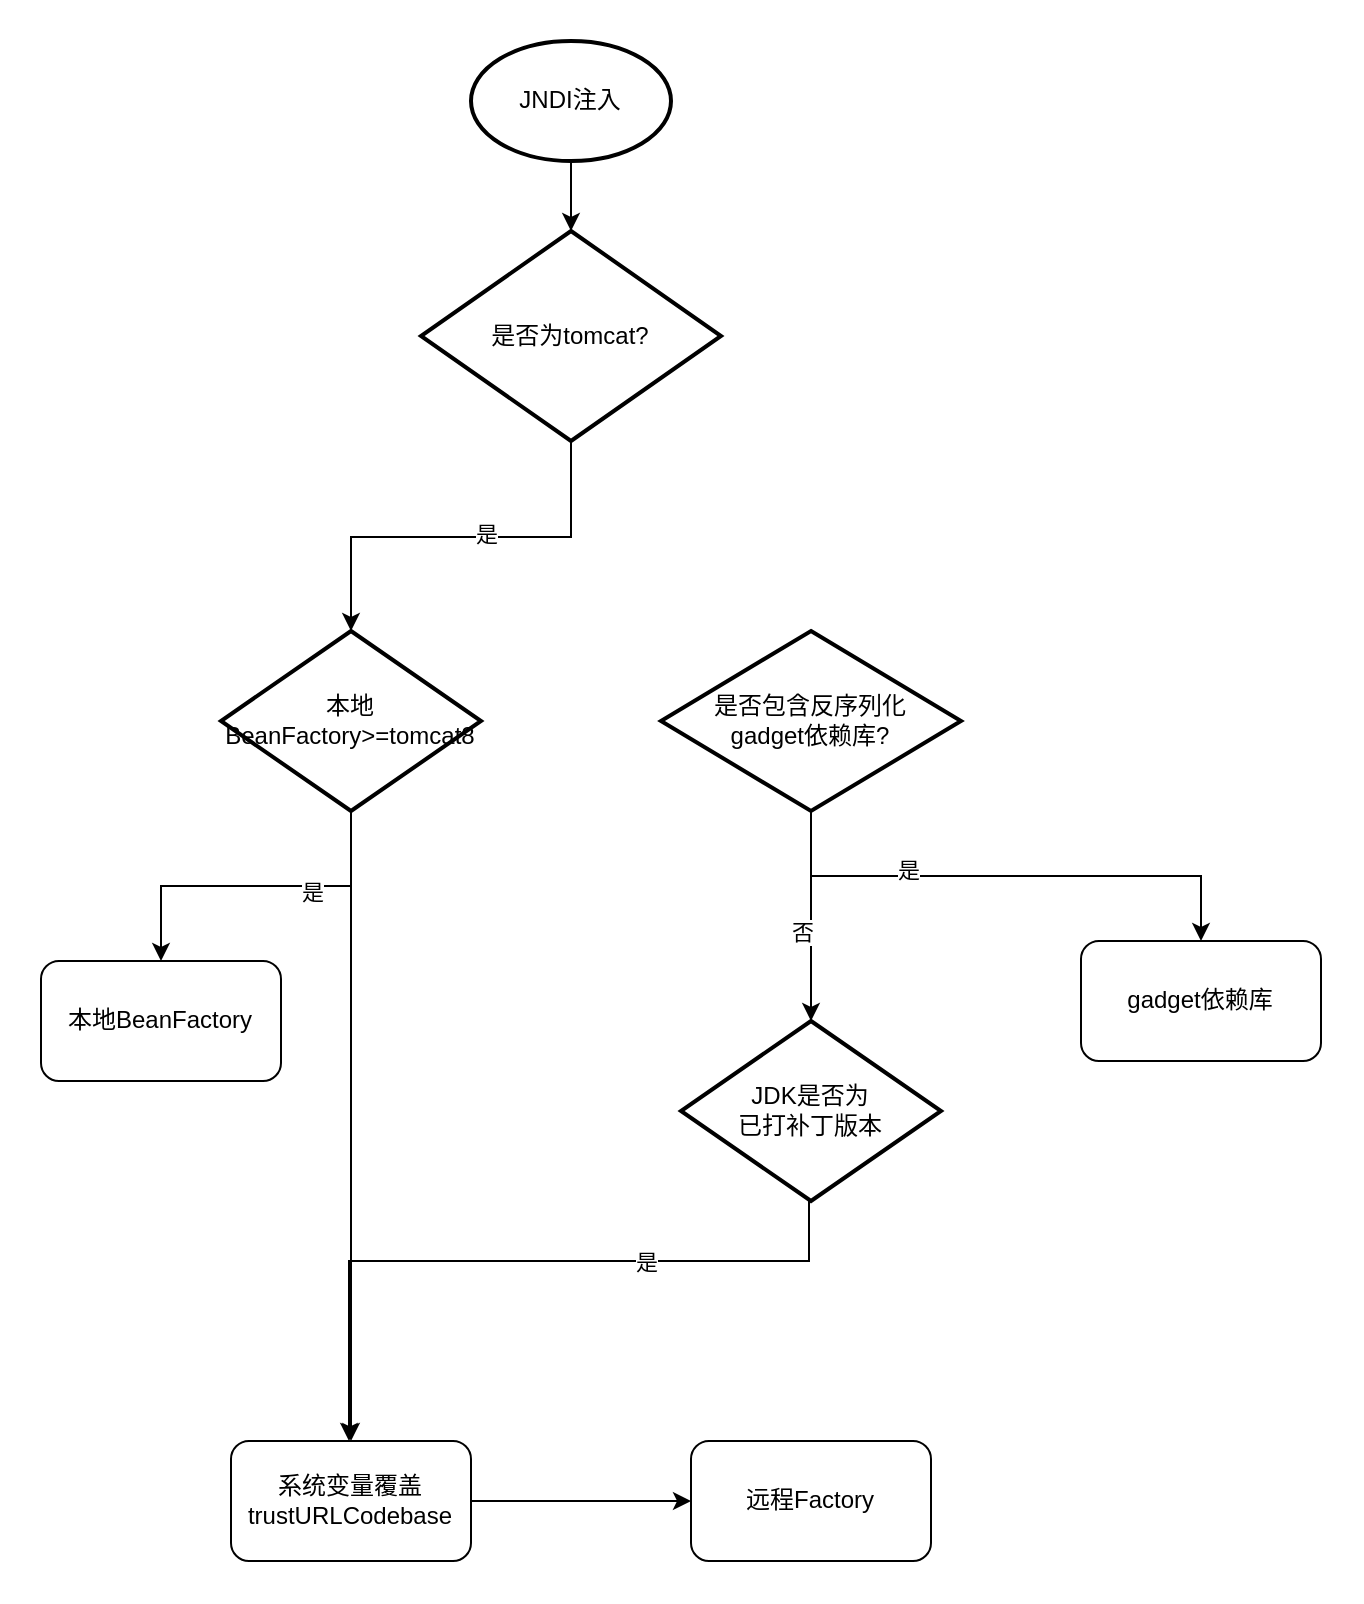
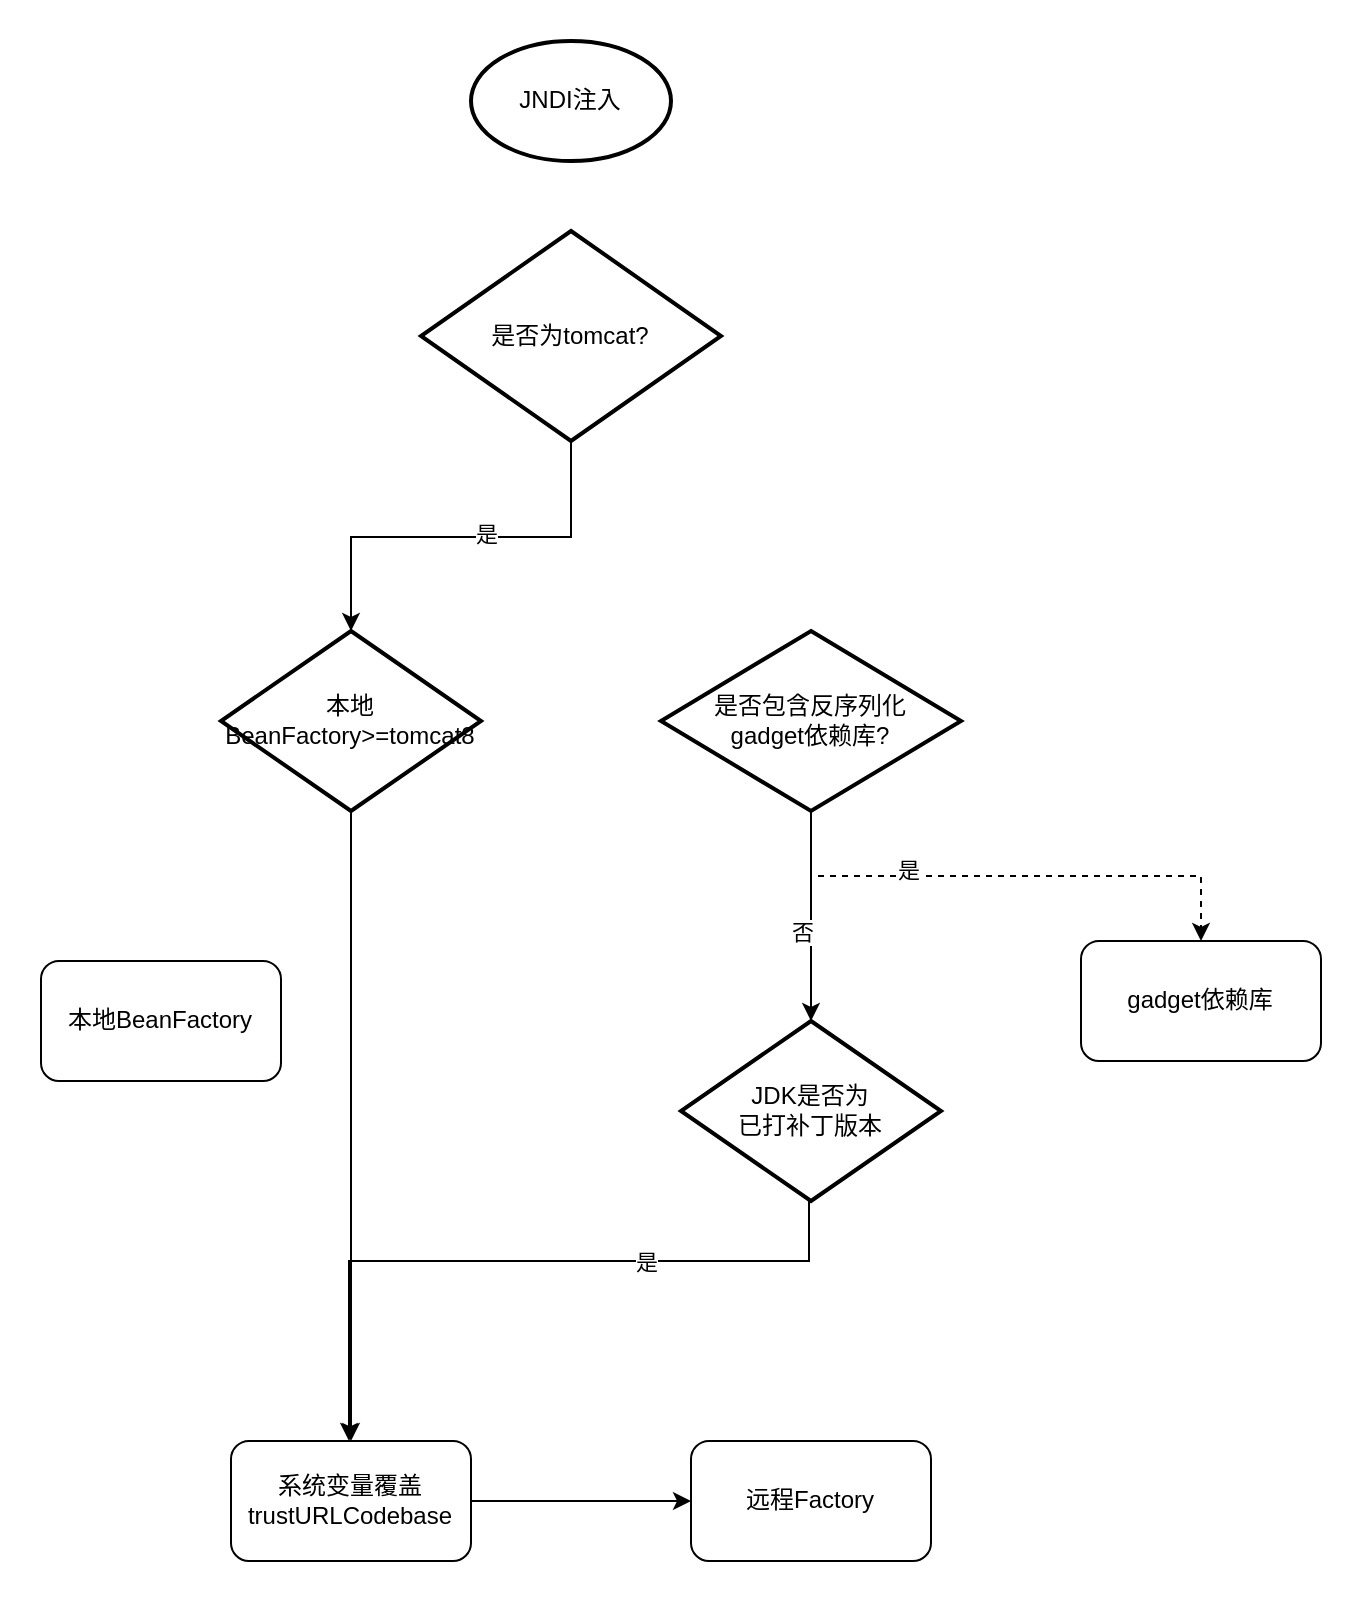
  <mxCell id="0" />
  <mxCell id="1" parent="0" />
  <mxCell id="2" style="rounded=0;orthogonalLoop=1;jettySize=auto;html=1;exitX=0.5;exitY=1;exitDx=0;exitDy=0;exitPerimeter=0;entryX=0.5;entryY=0;entryDx=0;entryDy=0;entryPerimeter=0;edgeStyle=orthogonalEdgeStyle;" edge="1" parent="1" source="4" target="8"><mxGeometry relative="1" as="geometry"><Array as="points"><mxPoint x="285" y="268" /><mxPoint x="175" y="268" /></Array></mxGeometry></mxCell>
  <mxCell id="3" value="是" style="edgeLabel;html=1;align=center;verticalAlign=middle;resizable=0;points=[];" vertex="1" connectable="0" parent="2"><mxGeometry x="-0.115" y="-2" relative="1" as="geometry"><mxPoint as="offset" /></mxGeometry></mxCell>
  <mxCell id="4" value="是否为tomcat?" style="strokeWidth=2;html=1;shape=mxgraph.flowchart.decision;whiteSpace=wrap;" vertex="1" parent="1"><mxGeometry x="210" y="115" width="150" height="105" as="geometry" /></mxCell>
- <mxCell id="5" style="edgeStyle=orthogonalEdgeStyle;rounded=0;orthogonalLoop=1;jettySize=auto;html=1;exitX=0.5;exitY=1;exitDx=0;exitDy=0;exitPerimeter=0;entryX=0.5;entryY=0;entryDx=0;entryDy=0;" edge="1" parent="1" source="8" target="19"><mxGeometry relative="1" as="geometry" /></mxCell>
- <mxCell id="6" value="是" style="edgeLabel;html=1;align=center;verticalAlign=middle;resizable=0;points=[];" vertex="1" connectable="0" parent="5"><mxGeometry x="-0.335" y="3" relative="1" as="geometry"><mxPoint as="offset" /></mxGeometry></mxCell>
  <mxCell id="7" style="edgeStyle=orthogonalEdgeStyle;rounded=0;orthogonalLoop=1;jettySize=auto;html=1;" edge="1" parent="1" source="8" target="22"><mxGeometry relative="1" as="geometry" /></mxCell>
  <mxCell id="8" value="本地BeanFactory&amp;gt;=tomcat8" style="strokeWidth=2;html=1;shape=mxgraph.flowchart.decision;whiteSpace=wrap;" vertex="1" parent="1"><mxGeometry x="110" y="315" width="130" height="90" as="geometry" /></mxCell>
- <mxCell id="9" style="edgeStyle=orthogonalEdgeStyle;rounded=0;orthogonalLoop=1;jettySize=auto;html=1;exitX=0.5;exitY=1;exitDx=0;exitDy=0;exitPerimeter=0;" edge="1" parent="1" source="13" target="20"><mxGeometry relative="1" as="geometry" /></mxCell>
+ <mxCell id="9" style="edgeStyle=orthogonalEdgeStyle;rounded=0;orthogonalLoop=1;jettySize=auto;html=1;exitX=0.5;exitY=1;exitDx=0;exitDy=0;exitPerimeter=0;dashed=1;" edge="1" parent="1" source="13" target="20"><mxGeometry relative="1" as="geometry" /></mxCell>
  <mxCell id="10" value="是" style="edgeLabel;html=1;align=center;verticalAlign=middle;resizable=0;points=[];" vertex="1" connectable="0" parent="9"><mxGeometry x="-0.379" y="3" relative="1" as="geometry"><mxPoint as="offset" /></mxGeometry></mxCell>
  <mxCell id="11" style="edgeStyle=orthogonalEdgeStyle;rounded=0;orthogonalLoop=1;jettySize=auto;html=1;exitX=0.5;exitY=1;exitDx=0;exitDy=0;exitPerimeter=0;entryX=0.5;entryY=0;entryDx=0;entryDy=0;entryPerimeter=0;" edge="1" parent="1" source="13" target="18"><mxGeometry relative="1" as="geometry"><Array as="points"><mxPoint x="405" y="510" /></Array></mxGeometry></mxCell>
  <mxCell id="12" value="否" style="edgeLabel;html=1;align=center;verticalAlign=middle;resizable=0;points=[];" vertex="1" connectable="0" parent="11"><mxGeometry x="0.139" y="-5" relative="1" as="geometry"><mxPoint as="offset" /></mxGeometry></mxCell>
  <mxCell id="13" value="是否包含反序列化&lt;br&gt;gadget依赖库?" style="strokeWidth=2;html=1;shape=mxgraph.flowchart.decision;whiteSpace=wrap;" vertex="1" parent="1"><mxGeometry x="330" y="315" width="150" height="90" as="geometry" /></mxCell>
- <mxCell id="14" style="edgeStyle=orthogonalEdgeStyle;rounded=0;orthogonalLoop=1;jettySize=auto;html=1;exitX=0.5;exitY=1;exitDx=0;exitDy=0;exitPerimeter=0;entryX=0.5;entryY=0;entryDx=0;entryDy=0;entryPerimeter=0;" edge="1" parent="1" source="15" target="4"><mxGeometry relative="1" as="geometry" /></mxCell>
  <mxCell id="15" value="JNDI注入" style="strokeWidth=2;html=1;shape=mxgraph.flowchart.start_1;whiteSpace=wrap;" vertex="1" parent="1"><mxGeometry x="235" y="20" width="100" height="60" as="geometry" /></mxCell>
  <mxCell id="16" style="edgeStyle=orthogonalEdgeStyle;rounded=0;orthogonalLoop=1;jettySize=auto;html=1;entryX=0.5;entryY=0;entryDx=0;entryDy=0;exitX=0.5;exitY=1;exitDx=0;exitDy=0;exitPerimeter=0;" edge="1" parent="1"><mxGeometry relative="1" as="geometry"><mxPoint x="404" y="600" as="sourcePoint" /><mxPoint x="174" y="720" as="targetPoint" /><Array as="points"><mxPoint x="404" y="630" /><mxPoint x="174" y="630" /></Array></mxGeometry></mxCell>
  <mxCell id="17" value="是" style="edgeLabel;html=1;align=center;verticalAlign=middle;resizable=0;points=[];" vertex="1" connectable="0" parent="16"><mxGeometry x="-0.36" relative="1" as="geometry"><mxPoint as="offset" /></mxGeometry></mxCell>
  <mxCell id="18" value="JDK是否为&lt;br&gt;已打补丁版本" style="strokeWidth=2;html=1;shape=mxgraph.flowchart.decision;whiteSpace=wrap;" vertex="1" parent="1"><mxGeometry x="340" y="510" width="130" height="90" as="geometry" /></mxCell>
  <mxCell id="19" value="本地BeanFactory" style="rounded=1;whiteSpace=wrap;html=1;" vertex="1" parent="1"><mxGeometry x="20" y="480" width="120" height="60" as="geometry" /></mxCell>
  <mxCell id="20" value="gadget依赖库" style="rounded=1;whiteSpace=wrap;html=1;" vertex="1" parent="1"><mxGeometry x="540" y="470" width="120" height="60" as="geometry" /></mxCell>
  <mxCell id="21" style="edgeStyle=orthogonalEdgeStyle;rounded=0;orthogonalLoop=1;jettySize=auto;html=1;" edge="1" parent="1" source="22" target="23"><mxGeometry relative="1" as="geometry" /></mxCell>
  <mxCell id="22" value="系统变量覆盖trustURLCodebase" style="rounded=1;whiteSpace=wrap;html=1;" vertex="1" parent="1"><mxGeometry x="115" y="720" width="120" height="60" as="geometry" /></mxCell>
  <mxCell id="23" value="远程Factory" style="rounded=1;whiteSpace=wrap;html=1;" vertex="1" parent="1"><mxGeometry x="345" y="720" width="120" height="60" as="geometry" /></mxCell>
